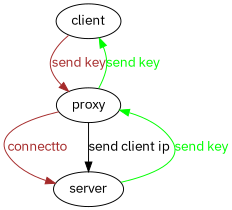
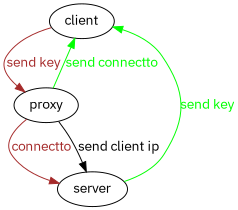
  digraph {
    fontname="IBM Plex Sans"
    node [fontname="IBM Plex Sans"]
    edge [color=brown fontcolor=brown fontname="IBM Plex Sans"]
    client
    proxy
    server
    client -> proxy [label="send key"]
-   proxy -> client [color=green fontcolor=green label="send key"]
+   proxy -> client [color=green fontcolor=green label="send connectto"]
    proxy -> server [label=connectto]
    proxy -> server [label="send client ip" color="" fontcolor=""]
-   server -> proxy [color=green fontcolor=green label="send key"]
+   server -> client [color=green fontcolor=green label="send key"]
  }
